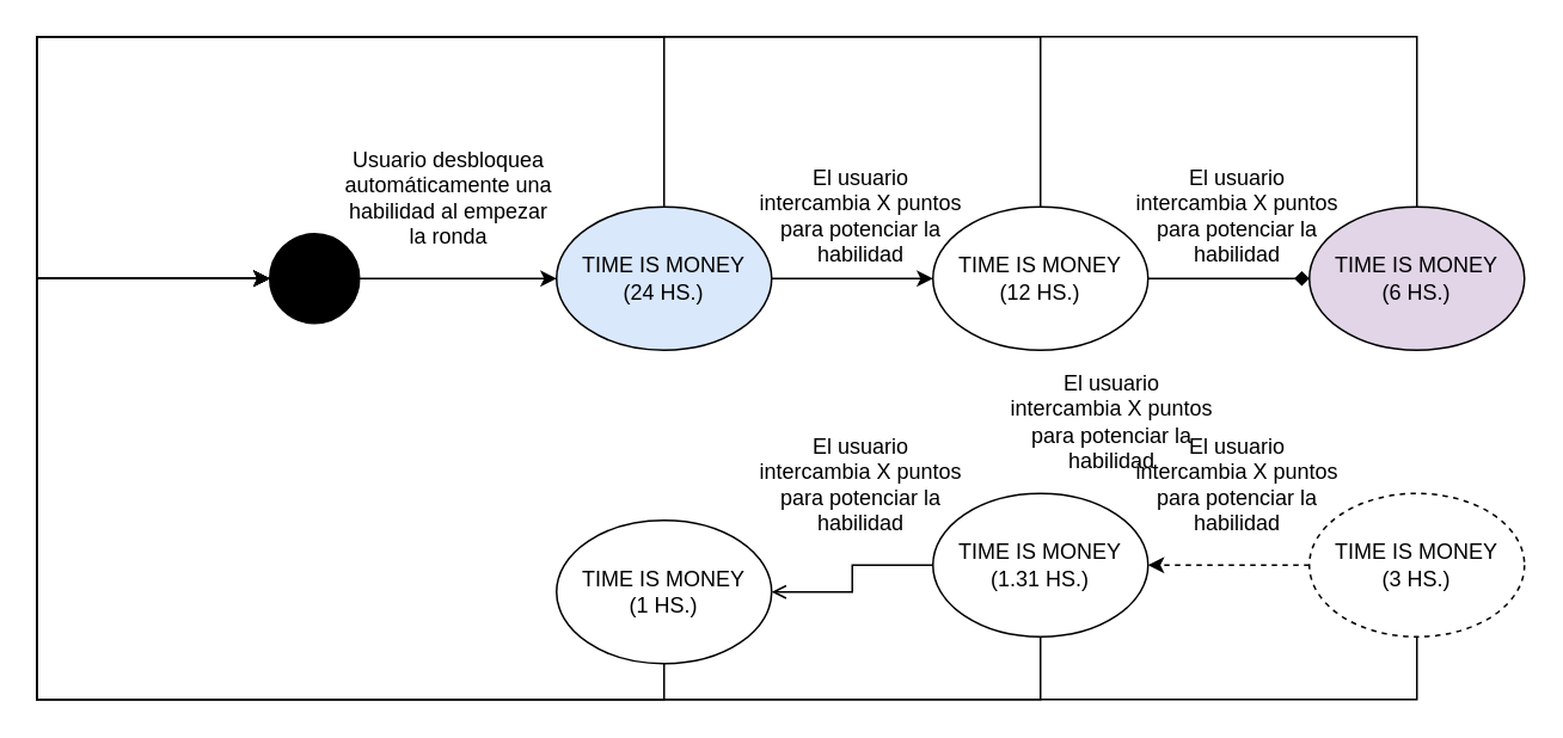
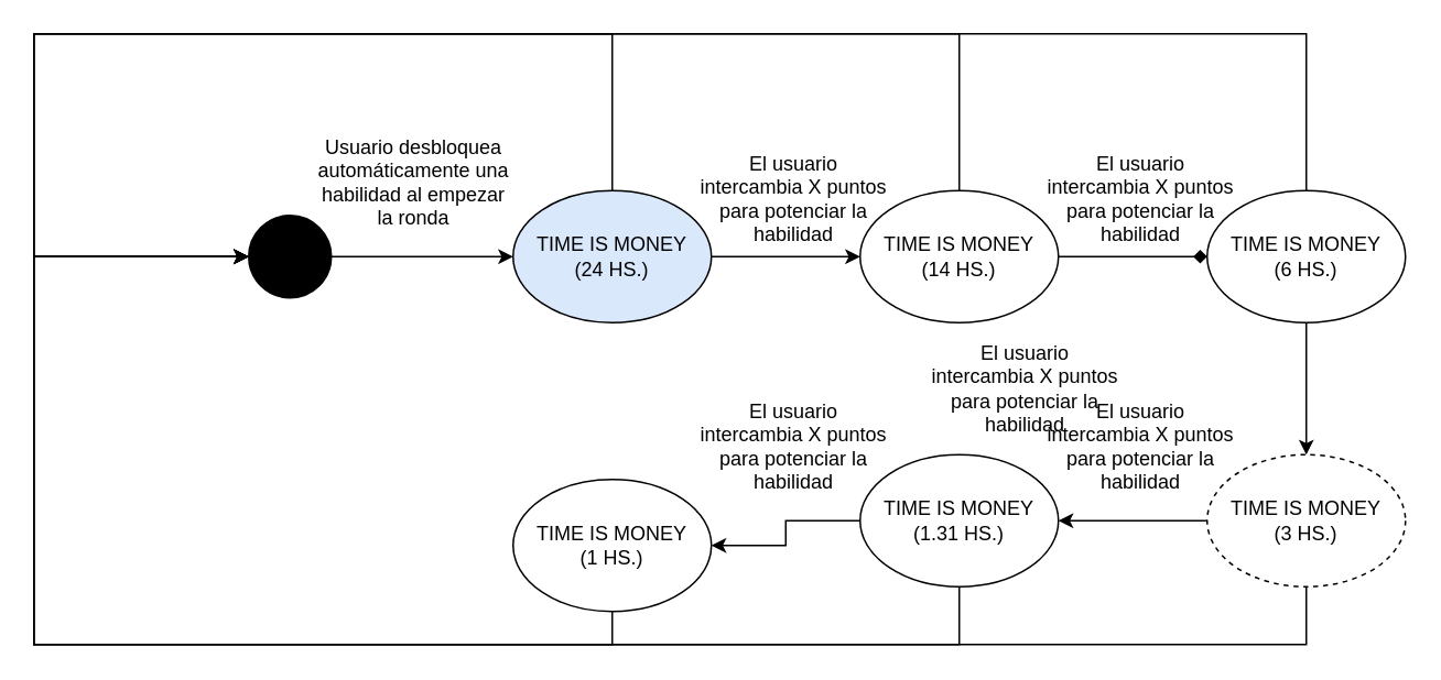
  <mxCell id="0" />
  <mxCell id="1" parent="0" />
  <mxCell id="2" style="edgeStyle=orthogonalEdgeStyle;rounded=0;orthogonalLoop=1;jettySize=auto;html=1;exitX=0.5;exitY=1;exitDx=0;exitDy=0;entryX=0;entryY=0.5;entryDx=0;entryDy=0;" parent="1" source="3" target="20" edge="1"><mxGeometry relative="1" as="geometry"><Array as="points"><mxPoint x="370" y="390" /><mxPoint x="20" y="390" /><mxPoint x="20" y="155" /></Array></mxGeometry></mxCell>
  <mxCell id="3" value="&lt;div&gt;TIME IS MONEY&lt;/div&gt;&lt;div&gt;(1 HS.)&lt;br&gt;&lt;/div&gt;" style="ellipse;whiteSpace=wrap;html=1;" parent="1" vertex="1"><mxGeometry x="310" y="290" width="120" height="80" as="geometry" /></mxCell>
+ <mxCell id="4" style="edgeStyle=orthogonalEdgeStyle;rounded=0;orthogonalLoop=1;jettySize=auto;html=1;exitX=0.5;exitY=1;exitDx=0;exitDy=0;" parent="1" source="6" target="9" edge="1"><mxGeometry relative="1" as="geometry" /></mxCell>
  <mxCell id="5" style="edgeStyle=orthogonalEdgeStyle;rounded=0;orthogonalLoop=1;jettySize=auto;html=1;exitX=0.5;exitY=0;exitDx=0;exitDy=0;entryX=0;entryY=0.5;entryDx=0;entryDy=0;" parent="1" source="6" target="20" edge="1"><mxGeometry relative="1" as="geometry"><Array as="points"><mxPoint x="790" y="20" /><mxPoint x="20" y="20" /><mxPoint x="20" y="155" /></Array></mxGeometry></mxCell>
- <mxCell id="6" value="&lt;div&gt;TIME IS MONEY&lt;/div&gt;&lt;div&gt;(6 HS.)&lt;br&gt;&lt;/div&gt;" style="ellipse;whiteSpace=wrap;html=1;fillColor=#e1d5e7;" parent="1" vertex="1"><mxGeometry x="730" y="115" width="120" height="80" as="geometry" /></mxCell>
- <mxCell id="7" style="edgeStyle=orthogonalEdgeStyle;rounded=0;orthogonalLoop=1;jettySize=auto;html=1;exitX=0;exitY=0.5;exitDx=0;exitDy=0;dashed=1;" parent="1" source="9" target="12" edge="1"><mxGeometry relative="1" as="geometry" /></mxCell>
+ <mxCell id="6" value="&lt;div&gt;TIME IS MONEY&lt;/div&gt;&lt;div&gt;(6 HS.)&lt;br&gt;&lt;/div&gt;" style="ellipse;whiteSpace=wrap;html=1;" parent="1" vertex="1"><mxGeometry x="730" y="115" width="120" height="80" as="geometry" /></mxCell>
+ <mxCell id="7" style="edgeStyle=orthogonalEdgeStyle;rounded=0;orthogonalLoop=1;jettySize=auto;html=1;exitX=0;exitY=0.5;exitDx=0;exitDy=0;" parent="1" source="9" target="12" edge="1"><mxGeometry relative="1" as="geometry" /></mxCell>
  <mxCell id="8" style="edgeStyle=orthogonalEdgeStyle;rounded=0;orthogonalLoop=1;jettySize=auto;html=1;exitX=0.5;exitY=1;exitDx=0;exitDy=0;entryX=0;entryY=0.5;entryDx=0;entryDy=0;" parent="1" source="9" target="20" edge="1"><mxGeometry relative="1" as="geometry"><Array as="points"><mxPoint x="790" y="390" /><mxPoint x="20" y="390" /><mxPoint x="20" y="155" /></Array></mxGeometry></mxCell>
  <mxCell id="9" value="&lt;div&gt;TIME IS MONEY&lt;/div&gt;&lt;div&gt;(3 HS.)&lt;br&gt;&lt;/div&gt;" style="ellipse;whiteSpace=wrap;html=1;dashed=1;" parent="1" vertex="1"><mxGeometry x="730" y="275" width="120" height="80" as="geometry" /></mxCell>
- <mxCell id="10" style="edgeStyle=orthogonalEdgeStyle;rounded=0;orthogonalLoop=1;jettySize=auto;html=1;exitX=0;exitY=0.5;exitDx=0;exitDy=0;entryX=1;entryY=0.5;entryDx=0;entryDy=0;endArrow=open;" parent="1" source="12" target="3" edge="1"><mxGeometry relative="1" as="geometry" /></mxCell>
+ <mxCell id="10" style="edgeStyle=orthogonalEdgeStyle;rounded=0;orthogonalLoop=1;jettySize=auto;html=1;exitX=0;exitY=0.5;exitDx=0;exitDy=0;entryX=1;entryY=0.5;entryDx=0;entryDy=0;" parent="1" source="12" target="3" edge="1"><mxGeometry relative="1" as="geometry" /></mxCell>
  <mxCell id="11" style="edgeStyle=orthogonalEdgeStyle;rounded=0;orthogonalLoop=1;jettySize=auto;html=1;exitX=0.5;exitY=1;exitDx=0;exitDy=0;entryX=0;entryY=0.5;entryDx=0;entryDy=0;" parent="1" source="12" target="20" edge="1"><mxGeometry relative="1" as="geometry"><Array as="points"><mxPoint x="580" y="390" /><mxPoint x="20" y="390" /><mxPoint x="20" y="155" /></Array></mxGeometry></mxCell>
  <mxCell id="12" value="&lt;div&gt;TIME IS MONEY&lt;/div&gt;&lt;div&gt;(1.31 HS.)&lt;br&gt;&lt;/div&gt;" style="ellipse;whiteSpace=wrap;html=1;" parent="1" vertex="1"><mxGeometry x="520" y="275" width="120" height="80" as="geometry" /></mxCell>
  <mxCell id="13" style="edgeStyle=orthogonalEdgeStyle;rounded=0;orthogonalLoop=1;jettySize=auto;html=1;exitX=1;exitY=0.5;exitDx=0;exitDy=0;endArrow=diamond;" parent="1" source="15" target="6" edge="1"><mxGeometry relative="1" as="geometry" /></mxCell>
  <mxCell id="14" style="edgeStyle=orthogonalEdgeStyle;rounded=0;orthogonalLoop=1;jettySize=auto;html=1;exitX=0.5;exitY=0;exitDx=0;exitDy=0;entryX=0;entryY=0.5;entryDx=0;entryDy=0;" parent="1" source="15" target="20" edge="1"><mxGeometry relative="1" as="geometry"><Array as="points"><mxPoint x="580" y="20" /><mxPoint x="20" y="20" /><mxPoint x="20" y="155" /></Array></mxGeometry></mxCell>
- <mxCell id="15" value="&lt;div&gt;TIME IS MONEY&lt;/div&gt;&lt;div&gt;(12 HS.)&lt;/div&gt;" style="ellipse;whiteSpace=wrap;html=1;" parent="1" vertex="1"><mxGeometry x="520" y="115" width="120" height="80" as="geometry" /></mxCell>
+ <mxCell id="15" value="&lt;div&gt;TIME IS MONEY&lt;/div&gt;&lt;div&gt;(14 HS.)&lt;/div&gt;" style="ellipse;whiteSpace=wrap;html=1;" parent="1" vertex="1"><mxGeometry x="520" y="115" width="120" height="80" as="geometry" /></mxCell>
  <mxCell id="16" style="edgeStyle=orthogonalEdgeStyle;rounded=0;orthogonalLoop=1;jettySize=auto;html=1;exitX=1;exitY=0.5;exitDx=0;exitDy=0;" parent="1" source="18" target="15" edge="1"><mxGeometry relative="1" as="geometry" /></mxCell>
  <mxCell id="17" style="edgeStyle=orthogonalEdgeStyle;rounded=0;orthogonalLoop=1;jettySize=auto;html=1;exitX=0.5;exitY=0;exitDx=0;exitDy=0;entryX=0;entryY=0.5;entryDx=0;entryDy=0;" parent="1" source="18" target="20" edge="1"><mxGeometry relative="1" as="geometry"><Array as="points"><mxPoint x="370" y="20" /><mxPoint x="20" y="20" /><mxPoint x="20" y="155" /></Array></mxGeometry></mxCell>
  <mxCell id="18" value="&lt;div&gt;TIME IS MONEY&lt;/div&gt;&lt;div&gt;(24 HS.)&lt;/div&gt;" style="ellipse;whiteSpace=wrap;html=1;fillColor=#dae8fc;" parent="1" vertex="1"><mxGeometry x="310" y="115" width="120" height="80" as="geometry" /></mxCell>
  <mxCell id="19" style="edgeStyle=orthogonalEdgeStyle;rounded=0;orthogonalLoop=1;jettySize=auto;html=1;exitX=1;exitY=0.5;exitDx=0;exitDy=0;" parent="1" source="20" target="18" edge="1"><mxGeometry relative="1" as="geometry" /></mxCell>
  <mxCell id="20" value="" style="ellipse;whiteSpace=wrap;html=1;fillColor=#000000;" parent="1" vertex="1"><mxGeometry x="150" y="130" width="50" height="50" as="geometry" /></mxCell>
  <mxCell id="21" value="Usuario desbloquea automáticamente una habilidad al empezar la ronda" style="text;html=1;strokeColor=none;fillColor=none;align=center;verticalAlign=middle;whiteSpace=wrap;rounded=0;" parent="1" vertex="1"><mxGeometry x="190" y="105" width="120" height="10" as="geometry" /></mxCell>
  <mxCell id="22" value="El usuario intercambia X puntos para potenciar la habilidad" style="text;html=1;strokeColor=none;fillColor=none;align=center;verticalAlign=middle;whiteSpace=wrap;rounded=0;" parent="1" vertex="1"><mxGeometry x="420" y="115" width="120" height="10" as="geometry" /></mxCell>
  <mxCell id="23" value="El usuario intercambia X puntos para potenciar la habilidad" style="text;html=1;strokeColor=none;fillColor=none;align=center;verticalAlign=middle;whiteSpace=wrap;rounded=0;" parent="1" vertex="1"><mxGeometry x="630" y="115" width="120" height="10" as="geometry" /></mxCell>
  <mxCell id="24" value="El usuario intercambia X puntos para potenciar la habilidad" style="text;html=1;strokeColor=none;fillColor=none;align=center;verticalAlign=middle;whiteSpace=wrap;rounded=0;" parent="1" vertex="1"><mxGeometry x="560" y="230" width="120" height="10" as="geometry" /></mxCell>
  <mxCell id="25" value="El usuario intercambia X puntos para potenciar la habilidad" style="text;html=1;strokeColor=none;fillColor=none;align=center;verticalAlign=middle;whiteSpace=wrap;rounded=0;" parent="1" vertex="1"><mxGeometry x="630" y="265" width="120" height="10" as="geometry" /></mxCell>
  <mxCell id="26" value="El usuario intercambia X puntos para potenciar la habilidad" style="text;html=1;strokeColor=none;fillColor=none;align=center;verticalAlign=middle;whiteSpace=wrap;rounded=0;" parent="1" vertex="1"><mxGeometry x="420" y="265" width="120" height="10" as="geometry" /></mxCell>
